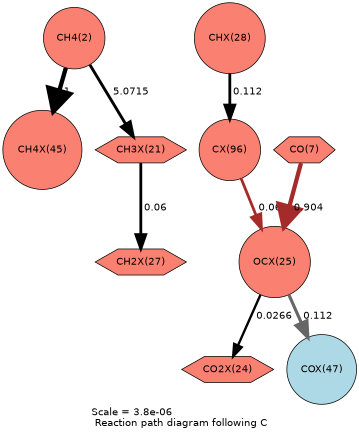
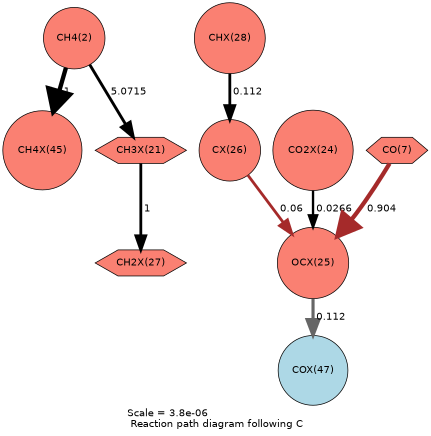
  digraph {
    fontname=Helvetica
    label="Scale = 3.8e-06\l Reaction path diagram following C"
    node [fillcolor=salmon fontname=Helvetica shape=circle style=filled]
    edge [arrowsize=1.94 color=black fontname=Helvetica penwidth=3.88]
    n1 [label="CH4(2)"]
    n2 [label="CH4X(45)"]
    n3 [label="CH3X(21)" shape=hexagon]
    n4 [label="CH2X(27)" shape=hexagon]
    n5 [label="CHX(28)"]
-   n6 [label="CX(96)"]
+   n6 [label="CX(26)"]
    n7 [label="OCX(25)"]
-   n8 [label="CO2X(24)" shape=hexagon]
+   n8 [label="CO2X(24)"]
    n9 [fillcolor=lightblue label="COX(47)"]
    n10 [label="CO(7)" shape=hexagon]
    n1 -> n2 [arrowsize=3 label=" 1" penwidth=6]
    n1 -> n3 [arrowsize=2 label=" 5.0715" penwidth=4.01]
-   n3 -> n4 [label=" 0.06"]
+   n3 -> n4 [label=" 1"]
    n5 -> n6 [label=" 0.112"]
    n6 -> n7 [color=brown label=" 0.06"]
-   n7 -> n8 [arrowsize=1.63 label=" 0.0266" penwidth=3.26]
+   n8 -> n7 [arrowsize=1.63 label=" 0.0266" penwidth=3.26]
    n7 -> n9 [arrowsize=2.17 color=gray40 label=" 0.112" penwidth=4.34]
    n10 -> n7 [arrowsize=2.96 color=brown label=" 0.904" penwidth=5.92]
  }
